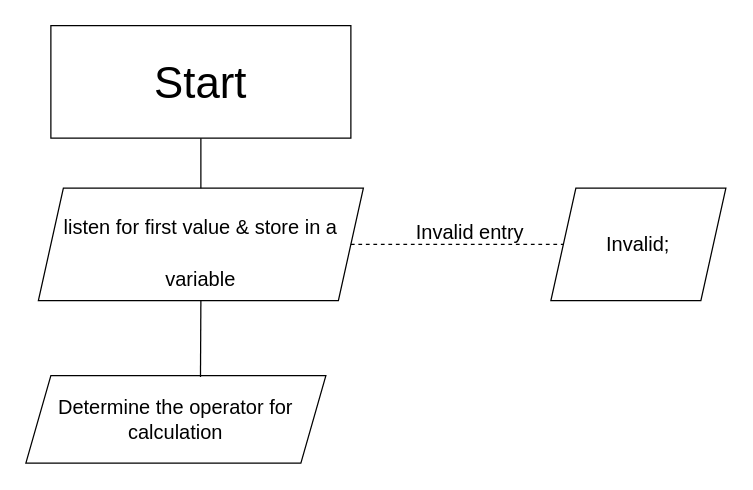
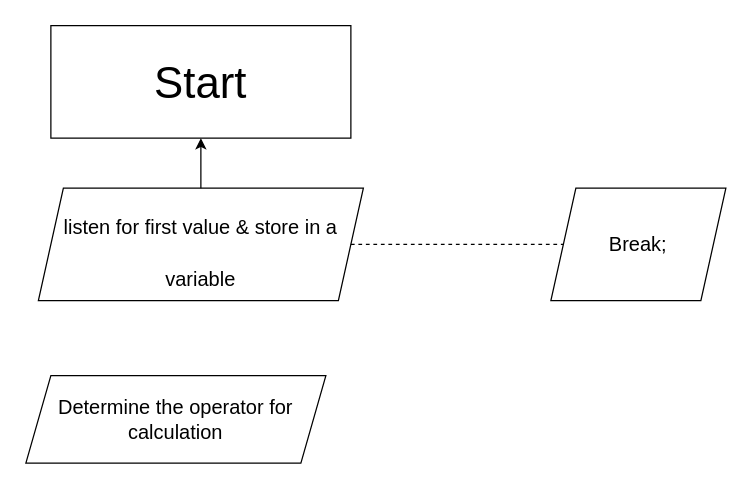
  <mxCell id="0" />
  <mxCell id="1" parent="0" />
  <mxCell id="2" value="&lt;font style=&quot;font-size: 35px;&quot;&gt;Start&lt;/font&gt;" style="whiteSpace=wrap;html=1;rounded=0;" vertex="1" parent="1"><mxGeometry x="40" y="20" width="240" height="90" as="geometry" /></mxCell>
  <mxCell id="3" value="&lt;font style=&quot;font-size: 16px;&quot;&gt;listen for first value &amp;amp; store in a variable&lt;/font&gt;" style="shape=parallelogram;perimeter=parallelogramPerimeter;whiteSpace=wrap;html=1;fixedSize=1;fontSize=35;" vertex="1" parent="1"><mxGeometry x="30" y="150" width="260" height="90" as="geometry" /></mxCell>
- <mxCell id="4" value="" style="endArrow=none;html=1;fontSize=16;entryX=0.5;entryY=1;entryDx=0;entryDy=0;exitX=0.5;exitY=0;exitDx=0;exitDy=0;" edge="1" parent="1" source="3" target="2"><mxGeometry width="50" height="50" relative="1" as="geometry"><mxPoint x="200" y="290" as="sourcePoint" /><mxPoint x="250" y="240" as="targetPoint" /></mxGeometry></mxCell>
- <mxCell id="5" value="Invalid;" style="shape=parallelogram;perimeter=parallelogramPerimeter;whiteSpace=wrap;html=1;fixedSize=1;fontSize=16;" vertex="1" parent="1"><mxGeometry x="440" y="150" width="140" height="90" as="geometry" /></mxCell>
+ <mxCell id="4" value="" style="endArrow=classic;html=1;fontSize=16;entryX=0.5;entryY=1;entryDx=0;entryDy=0;exitX=0.5;exitY=0;exitDx=0;exitDy=0;" edge="1" parent="1" source="3" target="2"><mxGeometry width="50" height="50" relative="1" as="geometry"><mxPoint x="200" y="290" as="sourcePoint" /><mxPoint x="250" y="240" as="targetPoint" /></mxGeometry></mxCell>
+ <mxCell id="5" value="Break;" style="shape=parallelogram;perimeter=parallelogramPerimeter;whiteSpace=wrap;html=1;fixedSize=1;fontSize=16;" vertex="1" parent="1"><mxGeometry x="440" y="150" width="140" height="90" as="geometry" /></mxCell>
  <mxCell id="6" value="" style="endArrow=none;html=1;fontSize=16;entryX=0;entryY=0.5;entryDx=0;entryDy=0;exitX=1;exitY=0.5;exitDx=0;exitDy=0;dashed=1;" edge="1" parent="1" source="3" target="5"><mxGeometry width="50" height="50" relative="1" as="geometry"><mxPoint x="200" y="290" as="sourcePoint" /><mxPoint x="250" y="240" as="targetPoint" /></mxGeometry></mxCell>
- <mxCell id="7" value="Invalid entry" style="text;html=1;align=center;verticalAlign=middle;resizable=0;points=[];autosize=1;strokeColor=none;fillColor=none;fontSize=16;" vertex="1" parent="1"><mxGeometry x="320" y="170" width="110" height="30" as="geometry" /></mxCell>
  <mxCell id="8" value="Determine the operator for calculation" style="shape=parallelogram;perimeter=parallelogramPerimeter;whiteSpace=wrap;html=1;fixedSize=1;fontSize=16;" vertex="1" parent="1"><mxGeometry x="20" y="300" width="240" height="70" as="geometry" /></mxCell>
- <mxCell id="9" value="" style="endArrow=none;html=1;fontSize=16;entryX=0.5;entryY=1;entryDx=0;entryDy=0;exitX=0.582;exitY=0.017;exitDx=0;exitDy=0;exitPerimeter=0;" edge="1" parent="1" source="8" target="3"><mxGeometry width="50" height="50" relative="1" as="geometry"><mxPoint x="200" y="290" as="sourcePoint" /><mxPoint x="250" y="240" as="targetPoint" /></mxGeometry></mxCell>
